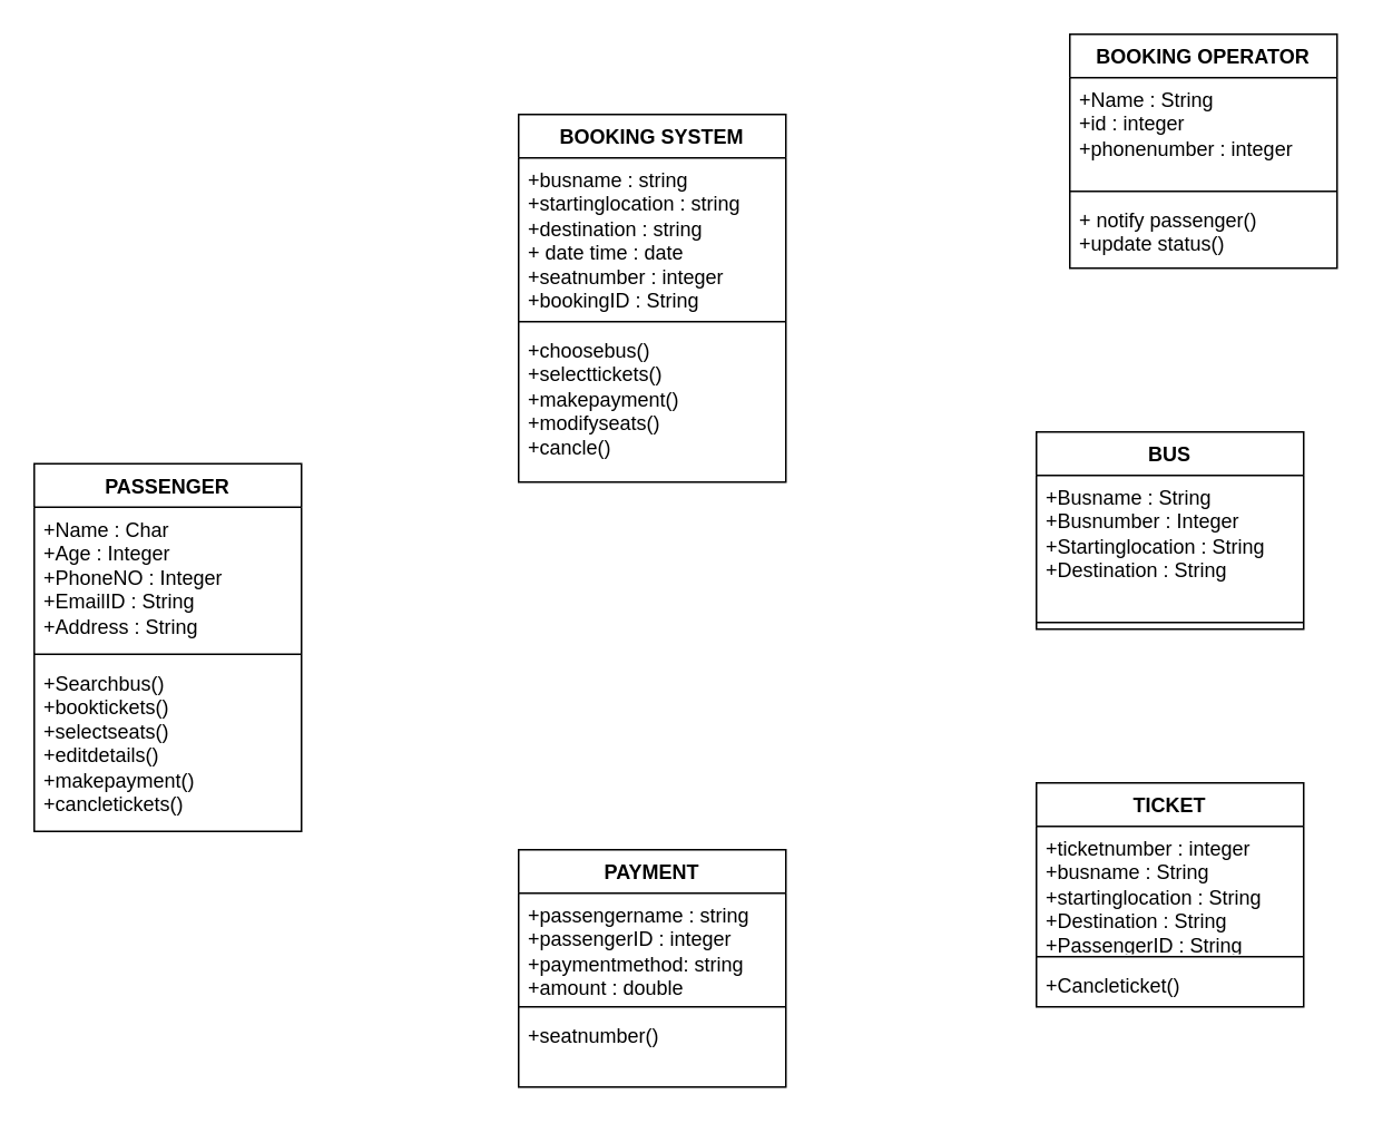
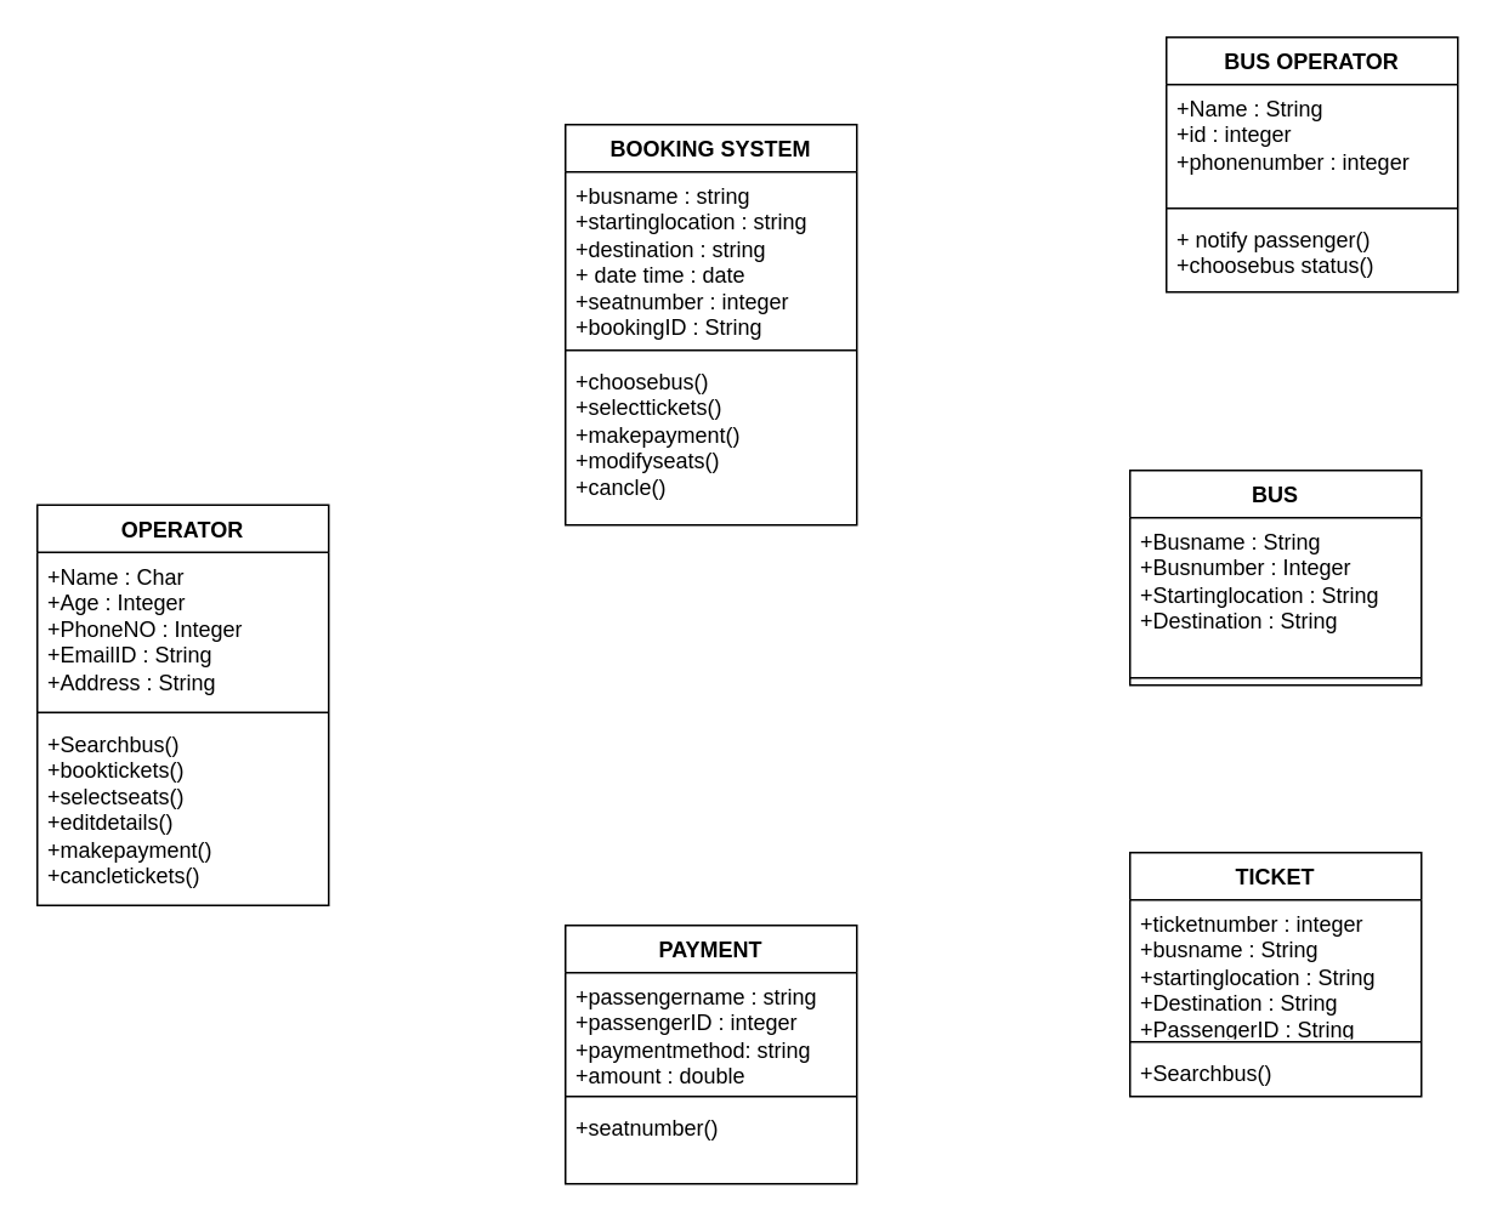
  <mxCell id="0" />
  <mxCell id="1" parent="0" />
- <mxCell id="2" value="PASSENGER" style="swimlane;fontStyle=1;align=center;verticalAlign=top;childLayout=stackLayout;horizontal=1;startSize=26;horizontalStack=0;resizeParent=1;resizeParentMax=0;resizeLast=0;collapsible=1;marginBottom=0;whiteSpace=wrap;html=1;" vertex="1" parent="1"><mxGeometry x="20" y="277" width="160" height="220" as="geometry" /></mxCell>
+ <mxCell id="2" value="OPERATOR" style="swimlane;fontStyle=1;align=center;verticalAlign=top;childLayout=stackLayout;horizontal=1;startSize=26;horizontalStack=0;resizeParent=1;resizeParentMax=0;resizeLast=0;collapsible=1;marginBottom=0;whiteSpace=wrap;html=1;" vertex="1" parent="1"><mxGeometry x="20" y="277" width="160" height="220" as="geometry" /></mxCell>
  <mxCell id="3" value="+Name : Char&lt;div&gt;+Age : Integer&lt;/div&gt;&lt;div&gt;+PhoneNO : Integer&lt;/div&gt;&lt;div&gt;+EmailID : String&lt;/div&gt;&lt;div&gt;+Address : String&amp;nbsp;&lt;/div&gt;&lt;div&gt;&lt;br&gt;&lt;/div&gt;" style="text;strokeColor=none;fillColor=none;align=left;verticalAlign=top;spacingLeft=4;spacingRight=4;overflow=hidden;rotatable=0;points=[[0,0.5],[1,0.5]];portConstraint=eastwest;whiteSpace=wrap;html=1;" vertex="1" parent="2"><mxGeometry y="26" width="160" height="84" as="geometry" /></mxCell>
  <mxCell id="4" value="" style="line;strokeWidth=1;fillColor=none;align=left;verticalAlign=middle;spacingTop=-1;spacingLeft=3;spacingRight=3;rotatable=0;labelPosition=right;points=[];portConstraint=eastwest;strokeColor=inherit;" vertex="1" parent="2"><mxGeometry y="110" width="160" height="8" as="geometry" /></mxCell>
  <mxCell id="5" value="+Searchbus()&lt;div&gt;+booktickets()&lt;/div&gt;&lt;div&gt;+selectseats()&lt;/div&gt;&lt;div&gt;+editdetails()&lt;/div&gt;&lt;div&gt;+makepayment()&lt;/div&gt;&lt;div&gt;+cancletickets()&lt;/div&gt;&lt;div&gt;&lt;br&gt;&lt;/div&gt;" style="text;strokeColor=none;fillColor=none;align=left;verticalAlign=top;spacingLeft=4;spacingRight=4;overflow=hidden;rotatable=0;points=[[0,0.5],[1,0.5]];portConstraint=eastwest;whiteSpace=wrap;html=1;" vertex="1" parent="2"><mxGeometry y="118" width="160" height="102" as="geometry" /></mxCell>
  <mxCell id="6" value="TICKET" style="swimlane;fontStyle=1;align=center;verticalAlign=top;childLayout=stackLayout;horizontal=1;startSize=26;horizontalStack=0;resizeParent=1;resizeParentMax=0;resizeLast=0;collapsible=1;marginBottom=0;whiteSpace=wrap;html=1;" vertex="1" parent="1"><mxGeometry x="620" y="468" width="160" height="134" as="geometry" /></mxCell>
  <mxCell id="7" value="+ticketnumber : integer&lt;div&gt;+busname : String&lt;/div&gt;&lt;div&gt;+startinglocation : String&lt;/div&gt;&lt;div&gt;+Destination : String&lt;/div&gt;&lt;div&gt;+PassengerID : String&lt;/div&gt;" style="text;strokeColor=none;fillColor=none;align=left;verticalAlign=top;spacingLeft=4;spacingRight=4;overflow=hidden;rotatable=0;points=[[0,0.5],[1,0.5]];portConstraint=eastwest;whiteSpace=wrap;html=1;" vertex="1" parent="6"><mxGeometry y="26" width="160" height="74" as="geometry" /></mxCell>
  <mxCell id="8" value="" style="line;strokeWidth=1;fillColor=none;align=left;verticalAlign=middle;spacingTop=-1;spacingLeft=3;spacingRight=3;rotatable=0;labelPosition=right;points=[];portConstraint=eastwest;strokeColor=inherit;" vertex="1" parent="6"><mxGeometry y="100" width="160" height="8" as="geometry" /></mxCell>
- <mxCell id="9" value="+Cancleticket()" style="text;strokeColor=none;fillColor=none;align=left;verticalAlign=top;spacingLeft=4;spacingRight=4;overflow=hidden;rotatable=0;points=[[0,0.5],[1,0.5]];portConstraint=eastwest;whiteSpace=wrap;html=1;" vertex="1" parent="6"><mxGeometry y="108" width="160" height="26" as="geometry" /></mxCell>
+ <mxCell id="9" value="+Searchbus()" style="text;strokeColor=none;fillColor=none;align=left;verticalAlign=top;spacingLeft=4;spacingRight=4;overflow=hidden;rotatable=0;points=[[0,0.5],[1,0.5]];portConstraint=eastwest;whiteSpace=wrap;html=1;" vertex="1" parent="6"><mxGeometry y="108" width="160" height="26" as="geometry" /></mxCell>
  <mxCell id="10" value="BUS" style="swimlane;fontStyle=1;align=center;verticalAlign=top;childLayout=stackLayout;horizontal=1;startSize=26;horizontalStack=0;resizeParent=1;resizeParentMax=0;resizeLast=0;collapsible=1;marginBottom=0;whiteSpace=wrap;html=1;" vertex="1" parent="1"><mxGeometry x="620" y="258" width="160" height="118" as="geometry" /></mxCell>
  <mxCell id="11" value="+Busname : String&lt;div&gt;+Busnumber : Integer&amp;nbsp;&lt;/div&gt;&lt;div&gt;+Startinglocation : String&lt;/div&gt;&lt;div&gt;+Destination : String&amp;nbsp;&lt;/div&gt;" style="text;strokeColor=none;fillColor=none;align=left;verticalAlign=top;spacingLeft=4;spacingRight=4;overflow=hidden;rotatable=0;points=[[0,0.5],[1,0.5]];portConstraint=eastwest;whiteSpace=wrap;html=1;" vertex="1" parent="10"><mxGeometry y="26" width="160" height="84" as="geometry" /></mxCell>
  <mxCell id="12" value="" style="line;strokeWidth=1;fillColor=none;align=left;verticalAlign=middle;spacingTop=-1;spacingLeft=3;spacingRight=3;rotatable=0;labelPosition=right;points=[];portConstraint=eastwest;strokeColor=inherit;" vertex="1" parent="10"><mxGeometry y="110" width="160" height="8" as="geometry" /></mxCell>
  <mxCell id="13" value="PAYMENT" style="swimlane;fontStyle=1;align=center;verticalAlign=top;childLayout=stackLayout;horizontal=1;startSize=26;horizontalStack=0;resizeParent=1;resizeParentMax=0;resizeLast=0;collapsible=1;marginBottom=0;whiteSpace=wrap;html=1;" vertex="1" parent="1"><mxGeometry x="310" y="508" width="160" height="142" as="geometry" /></mxCell>
  <mxCell id="14" value="+passengername : string&lt;div&gt;+passengerID : integer&lt;/div&gt;&lt;div&gt;+paymentmethod: string&lt;/div&gt;&lt;div&gt;+amount : double&lt;/div&gt;" style="text;strokeColor=none;fillColor=none;align=left;verticalAlign=top;spacingLeft=4;spacingRight=4;overflow=hidden;rotatable=0;points=[[0,0.5],[1,0.5]];portConstraint=eastwest;whiteSpace=wrap;html=1;" vertex="1" parent="13"><mxGeometry y="26" width="160" height="64" as="geometry" /></mxCell>
  <mxCell id="15" value="" style="line;strokeWidth=1;fillColor=none;align=left;verticalAlign=middle;spacingTop=-1;spacingLeft=3;spacingRight=3;rotatable=0;labelPosition=right;points=[];portConstraint=eastwest;strokeColor=inherit;" vertex="1" parent="13"><mxGeometry y="90" width="160" height="8" as="geometry" /></mxCell>
  <mxCell id="16" value="+seatnumber()" style="text;strokeColor=none;fillColor=none;align=left;verticalAlign=top;spacingLeft=4;spacingRight=4;overflow=hidden;rotatable=0;points=[[0,0.5],[1,0.5]];portConstraint=eastwest;whiteSpace=wrap;html=1;" vertex="1" parent="13"><mxGeometry y="98" width="160" height="44" as="geometry" /></mxCell>
  <mxCell id="17" value="BOOKING SYSTEM" style="swimlane;fontStyle=1;align=center;verticalAlign=top;childLayout=stackLayout;horizontal=1;startSize=26;horizontalStack=0;resizeParent=1;resizeParentMax=0;resizeLast=0;collapsible=1;marginBottom=0;whiteSpace=wrap;html=1;" vertex="1" parent="1"><mxGeometry x="310" y="68" width="160" height="220" as="geometry" /></mxCell>
  <mxCell id="18" value="+busname : string&lt;div&gt;+startinglocation : string&lt;/div&gt;&lt;div&gt;+destination : string&lt;/div&gt;&lt;div&gt;+ date time : date&lt;/div&gt;&lt;div&gt;+seatnumber : integer&lt;/div&gt;&lt;div&gt;+bookingID : String&lt;/div&gt;" style="text;strokeColor=none;fillColor=none;align=left;verticalAlign=top;spacingLeft=4;spacingRight=4;overflow=hidden;rotatable=0;points=[[0,0.5],[1,0.5]];portConstraint=eastwest;whiteSpace=wrap;html=1;" vertex="1" parent="17"><mxGeometry y="26" width="160" height="94" as="geometry" /></mxCell>
  <mxCell id="19" value="" style="line;strokeWidth=1;fillColor=none;align=left;verticalAlign=middle;spacingTop=-1;spacingLeft=3;spacingRight=3;rotatable=0;labelPosition=right;points=[];portConstraint=eastwest;strokeColor=inherit;" vertex="1" parent="17"><mxGeometry y="120" width="160" height="8" as="geometry" /></mxCell>
  <mxCell id="20" value="+choosebus()&lt;div&gt;+selecttickets()&lt;/div&gt;&lt;div&gt;+makepayment()&lt;/div&gt;&lt;div&gt;+modifyseats()&lt;/div&gt;&lt;div&gt;+cancle()&lt;/div&gt;&lt;div&gt;&lt;br&gt;&lt;/div&gt;" style="text;strokeColor=none;fillColor=none;align=left;verticalAlign=top;spacingLeft=4;spacingRight=4;overflow=hidden;rotatable=0;points=[[0,0.5],[1,0.5]];portConstraint=eastwest;whiteSpace=wrap;html=1;" vertex="1" parent="17"><mxGeometry y="128" width="160" height="92" as="geometry" /></mxCell>
- <mxCell id="21" value="BOOKING OPERATOR" style="swimlane;fontStyle=1;align=center;verticalAlign=top;childLayout=stackLayout;horizontal=1;startSize=26;horizontalStack=0;resizeParent=1;resizeParentMax=0;resizeLast=0;collapsible=1;marginBottom=0;whiteSpace=wrap;html=1;" vertex="1" parent="1"><mxGeometry x="640" y="20" width="160" height="140" as="geometry" /></mxCell>
+ <mxCell id="21" value="BUS OPERATOR" style="swimlane;fontStyle=1;align=center;verticalAlign=top;childLayout=stackLayout;horizontal=1;startSize=26;horizontalStack=0;resizeParent=1;resizeParentMax=0;resizeLast=0;collapsible=1;marginBottom=0;whiteSpace=wrap;html=1;" vertex="1" parent="1"><mxGeometry x="640" y="20" width="160" height="140" as="geometry" /></mxCell>
  <mxCell id="22" value="+Name : String&lt;div&gt;+id : integer&lt;/div&gt;&lt;div&gt;+phonenumber : integer&amp;nbsp;&lt;/div&gt;" style="text;strokeColor=none;fillColor=none;align=left;verticalAlign=top;spacingLeft=4;spacingRight=4;overflow=hidden;rotatable=0;points=[[0,0.5],[1,0.5]];portConstraint=eastwest;whiteSpace=wrap;html=1;" vertex="1" parent="21"><mxGeometry y="26" width="160" height="64" as="geometry" /></mxCell>
  <mxCell id="23" value="" style="line;strokeWidth=1;fillColor=none;align=left;verticalAlign=middle;spacingTop=-1;spacingLeft=3;spacingRight=3;rotatable=0;labelPosition=right;points=[];portConstraint=eastwest;strokeColor=inherit;" vertex="1" parent="21"><mxGeometry y="90" width="160" height="8" as="geometry" /></mxCell>
- <mxCell id="24" value="+ notify passenger()&lt;div&gt;+update status()&lt;/div&gt;" style="text;strokeColor=none;fillColor=none;align=left;verticalAlign=top;spacingLeft=4;spacingRight=4;overflow=hidden;rotatable=0;points=[[0,0.5],[1,0.5]];portConstraint=eastwest;whiteSpace=wrap;html=1;" vertex="1" parent="21"><mxGeometry y="98" width="160" height="42" as="geometry" /></mxCell>
+ <mxCell id="24" value="+ notify passenger()&lt;div&gt;+choosebus status()&lt;/div&gt;" style="text;strokeColor=none;fillColor=none;align=left;verticalAlign=top;spacingLeft=4;spacingRight=4;overflow=hidden;rotatable=0;points=[[0,0.5],[1,0.5]];portConstraint=eastwest;whiteSpace=wrap;html=1;" vertex="1" parent="21"><mxGeometry y="98" width="160" height="42" as="geometry" /></mxCell>
